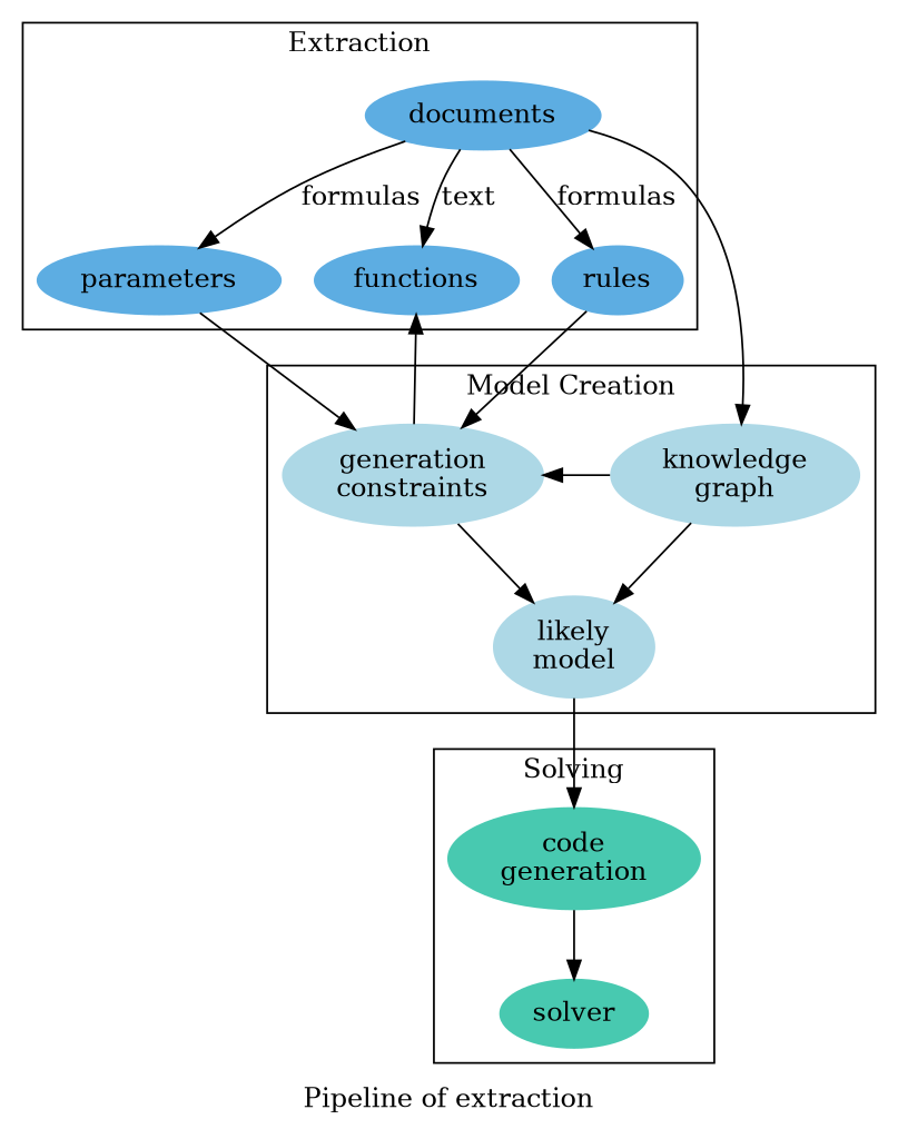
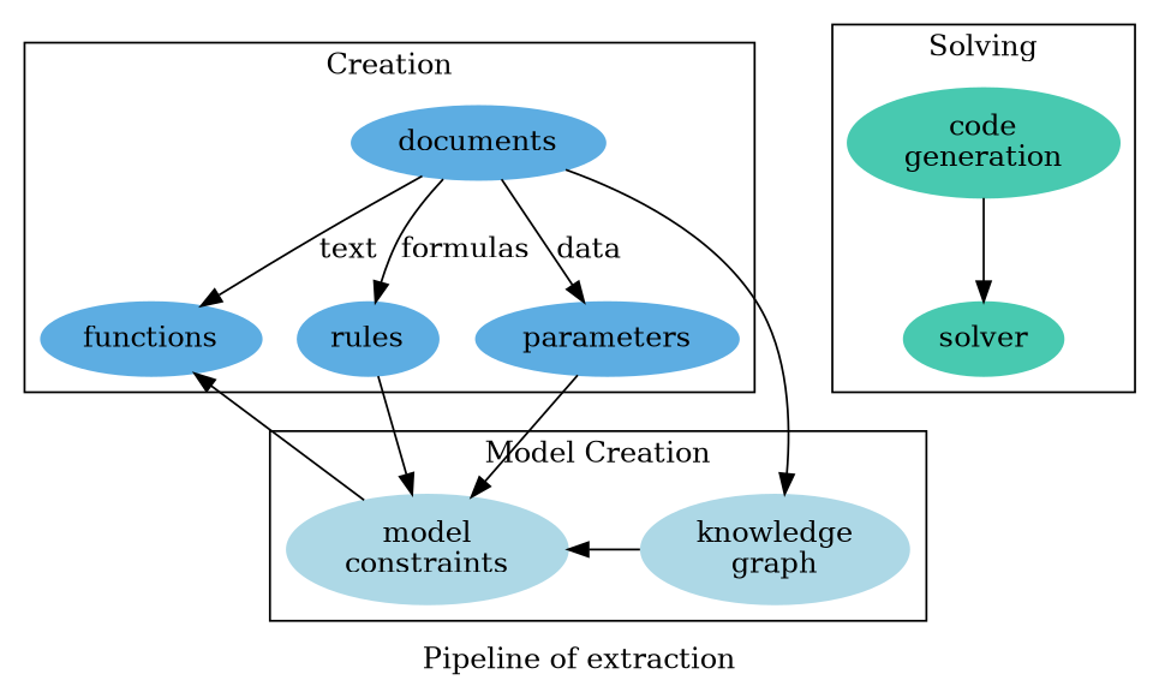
  digraph {
    label="Pipeline of extraction"
    rankdir=TB
    node [color="#5DADE2" style=filled]
    n1 [height=0.5 label=rules width=0.75825]
    n2 [height=0.5 label=parameters width=1.3582]
    n3 [height=0.5 label=functions width=1.195]
    n4 [height=0.5 label=documents width=1.345]
    n5 [color=lightblue height=0.70711 label="knowledge\ngraph" width=1.5208]
-   n6 [color=lightblue height=0.70711 label="generation\nconstraints" width=1.5057]
-   n7 [color=lightblue height=0.70711 label="likely\nmodel" width=1.0016]
+   n6 [color=lightblue height=0.70711 label="model\nconstraints" width=1.5057]
    n8 [color="#48C9B0" height=0.70711 label="code\ngeneration" width=1.4748]
    n9 [color="#48C9B0" height=0.5 label=solver width=0.88108]
    subgraph cluster_1 {
-     label=Extraction
+     label=Creation
      n1
      n2
      n3
      n4
    }
    subgraph cluster_2 {
      constraint=false
      label="Model Creation"
-     n7
      subgraph sub_3 {
        constraint=false
        label="Model Creation"
        rank=same
        n5
        n6
      }
    }
    subgraph cluster_4 {
      label=Solving
      n8
      n9
    }
    n1 -> n6
    n2 -> n6
    n4 -> n1 [label=formulas]
-   n4 -> n2 [label=formulas]
+   n4 -> n2 [label=data]
    n4 -> n3 [label=text]
    n4 -> n5
    n5 -> n6
-   n5 -> n7
    n6 -> n3
-   n6 -> n7
-   n7 -> n8
    n8 -> n9
  }
